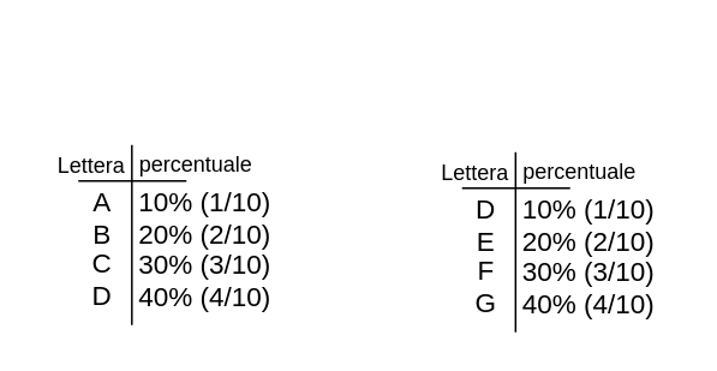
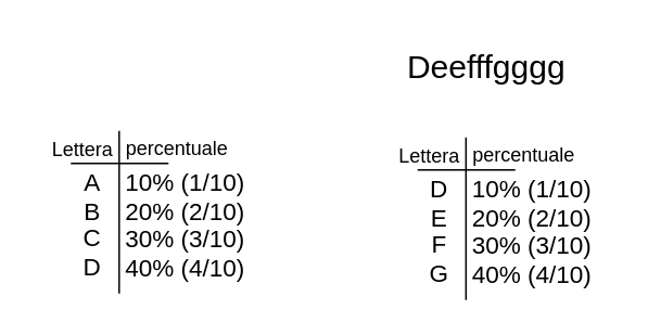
  <mxCell id="0" />
  <mxCell id="1" parent="0" />
+ <mxCell id="2" value="&lt;font style=&quot;font-size: 20px;&quot;&gt;Deefffgggg&lt;/font&gt;" style="text;html=1;align=center;verticalAlign=middle;resizable=0;points=[];autosize=1;strokeColor=none;fillColor=none;" vertex="1" parent="1"><mxGeometry x="238" y="20" width="120" height="40" as="geometry" /></mxCell>
  <mxCell id="3" value="" style="endArrow=none;html=1;rounded=0;" edge="1" parent="1"><mxGeometry width="50" height="50" relative="1" as="geometry"><mxPoint x="72.71" y="180" as="sourcePoint" /><mxPoint x="72.71" y="80" as="targetPoint" /></mxGeometry></mxCell>
  <mxCell id="4" value="" style="endArrow=none;html=1;rounded=0;" edge="1" parent="1"><mxGeometry width="50" height="50" relative="1" as="geometry"><mxPoint x="43" y="100" as="sourcePoint" /><mxPoint x="103" y="100" as="targetPoint" /></mxGeometry></mxCell>
  <mxCell id="5" value="Lettera" style="text;html=1;align=center;verticalAlign=middle;resizable=0;points=[];autosize=1;strokeColor=none;fillColor=none;" vertex="1" parent="1"><mxGeometry x="20" y="77" width="60" height="30" as="geometry" /></mxCell>
  <mxCell id="6" value="percentuale" style="text;html=1;align=center;verticalAlign=middle;resizable=0;points=[];autosize=1;strokeColor=none;fillColor=none;" vertex="1" parent="1"><mxGeometry x="63" y="76" width="90" height="30" as="geometry" /></mxCell>
  <mxCell id="7" value="&lt;font style=&quot;font-size: 15px;&quot;&gt;A&lt;/font&gt;" style="text;html=1;align=center;verticalAlign=middle;resizable=0;points=[];autosize=1;strokeColor=none;fillColor=none;" vertex="1" parent="1"><mxGeometry x="41" y="96" width="30" height="30" as="geometry" /></mxCell>
  <mxCell id="8" value="&lt;font style=&quot;font-size: 15px;&quot;&gt;10% (1/10)&lt;/font&gt;" style="text;html=1;align=center;verticalAlign=middle;resizable=0;points=[];autosize=1;strokeColor=none;fillColor=none;" vertex="1" parent="1"><mxGeometry x="63" y="96" width="100" height="30" as="geometry" /></mxCell>
  <mxCell id="9" value="&lt;font style=&quot;font-size: 15px;&quot;&gt;B&lt;/font&gt;" style="text;html=1;align=center;verticalAlign=middle;resizable=0;points=[];autosize=1;strokeColor=none;fillColor=none;" vertex="1" parent="1"><mxGeometry x="41" y="114" width="30" height="30" as="geometry" /></mxCell>
  <mxCell id="10" value="&lt;font style=&quot;font-size: 15px;&quot;&gt;C&lt;/font&gt;" style="text;html=1;align=center;verticalAlign=middle;resizable=0;points=[];autosize=1;strokeColor=none;fillColor=none;" vertex="1" parent="1"><mxGeometry x="41" y="130" width="30" height="30" as="geometry" /></mxCell>
  <mxCell id="11" value="&lt;font style=&quot;font-size: 15px;&quot;&gt;D&lt;/font&gt;" style="text;html=1;align=center;verticalAlign=middle;resizable=0;points=[];autosize=1;strokeColor=none;fillColor=none;" vertex="1" parent="1"><mxGeometry x="41" y="148" width="30" height="30" as="geometry" /></mxCell>
  <mxCell id="12" value="&lt;font style=&quot;font-size: 15px;&quot;&gt;20% (2/10)&lt;/font&gt;" style="text;html=1;align=center;verticalAlign=middle;resizable=0;points=[];autosize=1;strokeColor=none;fillColor=none;" vertex="1" parent="1"><mxGeometry x="63" y="114" width="100" height="30" as="geometry" /></mxCell>
  <mxCell id="13" value="&lt;font style=&quot;font-size: 15px;&quot;&gt;30% (3/10)&lt;/font&gt;" style="text;html=1;align=center;verticalAlign=middle;resizable=0;points=[];autosize=1;strokeColor=none;fillColor=none;" vertex="1" parent="1"><mxGeometry x="63" y="131" width="100" height="30" as="geometry" /></mxCell>
  <mxCell id="14" value="&lt;font style=&quot;font-size: 15px;&quot;&gt;40% (4/10)&lt;/font&gt;" style="text;html=1;align=center;verticalAlign=middle;resizable=0;points=[];autosize=1;strokeColor=none;fillColor=none;" vertex="1" parent="1"><mxGeometry x="63" y="149" width="100" height="30" as="geometry" /></mxCell>
  <mxCell id="15" value="" style="endArrow=none;html=1;rounded=0;" edge="1" parent="1"><mxGeometry width="50" height="50" relative="1" as="geometry"><mxPoint x="285.71" y="184" as="sourcePoint" /><mxPoint x="285.71" y="84" as="targetPoint" /></mxGeometry></mxCell>
  <mxCell id="16" value="" style="endArrow=none;html=1;rounded=0;" edge="1" parent="1"><mxGeometry width="50" height="50" relative="1" as="geometry"><mxPoint x="256" y="104" as="sourcePoint" /><mxPoint x="316" y="104" as="targetPoint" /></mxGeometry></mxCell>
  <mxCell id="17" value="Lettera" style="text;html=1;align=center;verticalAlign=middle;resizable=0;points=[];autosize=1;strokeColor=none;fillColor=none;" vertex="1" parent="1"><mxGeometry x="233" y="81" width="60" height="30" as="geometry" /></mxCell>
  <mxCell id="18" value="percentuale" style="text;html=1;align=center;verticalAlign=middle;resizable=0;points=[];autosize=1;strokeColor=none;fillColor=none;" vertex="1" parent="1"><mxGeometry x="276" y="80" width="90" height="30" as="geometry" /></mxCell>
  <mxCell id="19" value="&lt;font style=&quot;font-size: 15px;&quot;&gt;D&lt;/font&gt;" style="text;html=1;align=center;verticalAlign=middle;resizable=0;points=[];autosize=1;strokeColor=none;fillColor=none;" vertex="1" parent="1"><mxGeometry x="254" y="100" width="30" height="30" as="geometry" /></mxCell>
  <mxCell id="20" value="&lt;font style=&quot;font-size: 15px;&quot;&gt;10% (1/10)&lt;/font&gt;" style="text;html=1;align=center;verticalAlign=middle;resizable=0;points=[];autosize=1;strokeColor=none;fillColor=none;" vertex="1" parent="1"><mxGeometry x="276" y="100" width="100" height="30" as="geometry" /></mxCell>
  <mxCell id="21" value="&lt;font style=&quot;font-size: 15px;&quot;&gt;E&lt;/font&gt;" style="text;html=1;align=center;verticalAlign=middle;resizable=0;points=[];autosize=1;strokeColor=none;fillColor=none;" vertex="1" parent="1"><mxGeometry x="254" y="118" width="30" height="30" as="geometry" /></mxCell>
  <mxCell id="22" value="&lt;font style=&quot;font-size: 15px;&quot;&gt;F&lt;/font&gt;" style="text;html=1;align=center;verticalAlign=middle;resizable=0;points=[];autosize=1;strokeColor=none;fillColor=none;" vertex="1" parent="1"><mxGeometry x="254" y="134" width="30" height="30" as="geometry" /></mxCell>
  <mxCell id="23" value="&lt;font style=&quot;font-size: 15px;&quot;&gt;G&lt;/font&gt;" style="text;html=1;align=center;verticalAlign=middle;resizable=0;points=[];autosize=1;strokeColor=none;fillColor=none;" vertex="1" parent="1"><mxGeometry x="249" y="152" width="40" height="30" as="geometry" /></mxCell>
  <mxCell id="24" value="&lt;font style=&quot;font-size: 15px;&quot;&gt;20% (2/10)&lt;/font&gt;" style="text;html=1;align=center;verticalAlign=middle;resizable=0;points=[];autosize=1;strokeColor=none;fillColor=none;" vertex="1" parent="1"><mxGeometry x="276" y="118" width="100" height="30" as="geometry" /></mxCell>
  <mxCell id="25" value="&lt;font style=&quot;font-size: 15px;&quot;&gt;30% (3/10)&lt;/font&gt;" style="text;html=1;align=center;verticalAlign=middle;resizable=0;points=[];autosize=1;strokeColor=none;fillColor=none;" vertex="1" parent="1"><mxGeometry x="276" y="135" width="100" height="30" as="geometry" /></mxCell>
  <mxCell id="26" value="&lt;font style=&quot;font-size: 15px;&quot;&gt;40% (4/10)&lt;/font&gt;" style="text;html=1;align=center;verticalAlign=middle;resizable=0;points=[];autosize=1;strokeColor=none;fillColor=none;" vertex="1" parent="1"><mxGeometry x="276" y="153" width="100" height="30" as="geometry" /></mxCell>
